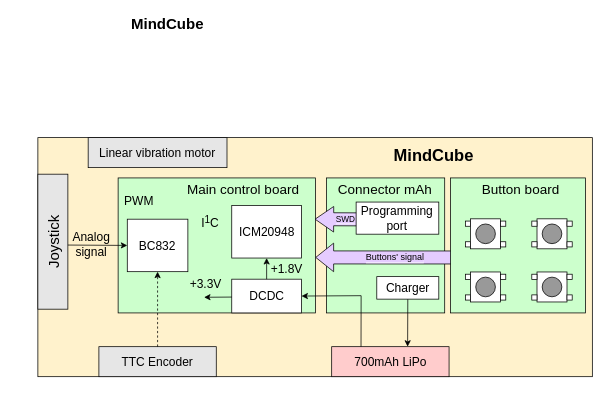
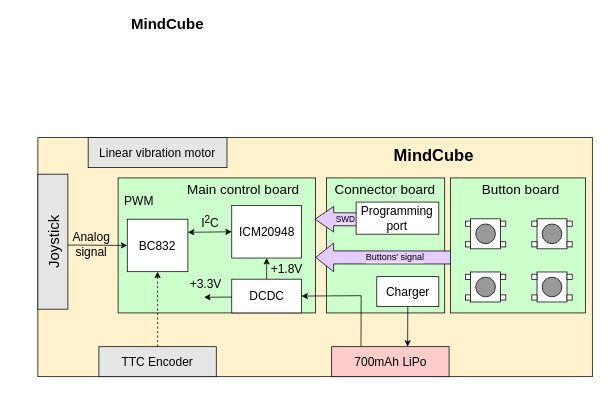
  <mxCell id="0" />
  <mxCell id="1" parent="0" />
  <mxCell id="2" value="" style="rounded=1;whiteSpace=wrap;html=1;arcSize=0;fillColor=#fff2cc;" parent="1" vertex="1"><mxGeometry x="50" y="183" width="739.29" height="318.74" as="geometry" /></mxCell>
  <mxCell id="3" value="" style="rounded=1;whiteSpace=wrap;html=1;arcSize=0;fillColor=#CCFFCC;" parent="1" vertex="1"><mxGeometry x="157" y="236.74" width="263" height="180" as="geometry" /></mxCell>
  <mxCell id="4" value="&lt;font size=&quot;1&quot;&gt;&lt;b style=&quot;font-size: 20px&quot;&gt;MindCube&lt;/b&gt;&lt;/font&gt;" style="text;html=1;strokeColor=none;fillColor=none;align=center;verticalAlign=middle;whiteSpace=wrap;rounded=0;" parent="1" vertex="1"><mxGeometry x="157.75" y="20" width="130" height="20" as="geometry" /></mxCell>
  <mxCell id="5" value="&lt;font style=&quot;font-size: 18px&quot;&gt;Main control board&lt;/font&gt;" style="text;html=1;strokeColor=none;fillColor=none;align=center;verticalAlign=middle;whiteSpace=wrap;rounded=0;" parent="1" vertex="1"><mxGeometry x="234" y="241.74" width="180" height="20" as="geometry" /></mxCell>
  <mxCell id="6" value="" style="rounded=1;whiteSpace=wrap;html=1;arcSize=0;fillColor=#E6E6E6;" parent="1" vertex="1"><mxGeometry x="50" y="231.74" width="40" height="180" as="geometry" /></mxCell>
  <mxCell id="7" value="&lt;font size=&quot;1&quot;&gt;&lt;span style=&quot;font-size: 20px&quot;&gt;Joystick&lt;/span&gt;&lt;/font&gt;" style="text;html=1;strokeColor=none;fillColor=none;align=center;verticalAlign=middle;whiteSpace=wrap;rounded=0;rotation=-90;" parent="1" vertex="1"><mxGeometry x="20" y="311.74" width="100" height="20" as="geometry" /></mxCell>
  <mxCell id="8" value="" style="endArrow=classic;html=1;entryX=0;entryY=0.5;entryDx=0;entryDy=0;" parent="1" target="10" edge="1"><mxGeometry width="50" height="50" relative="1" as="geometry"><mxPoint x="90" y="326.24" as="sourcePoint" /><mxPoint x="120" y="326.74" as="targetPoint" /></mxGeometry></mxCell>
  <mxCell id="9" value="&lt;font style=&quot;font-size: 16px&quot;&gt;Analog&lt;br&gt;signal&lt;/font&gt;" style="text;html=1;strokeColor=none;fillColor=none;align=center;verticalAlign=middle;whiteSpace=wrap;rounded=0;" parent="1" vertex="1"><mxGeometry x="88.5" y="294.74" width="64.5" height="60" as="geometry" /></mxCell>
  <mxCell id="10" value="&lt;font style=&quot;font-size: 16px&quot;&gt;BC832&lt;/font&gt;" style="rounded=1;whiteSpace=wrap;html=1;arcSize=0;" parent="1" vertex="1"><mxGeometry x="169.21" y="291.74" width="80.79" height="70" as="geometry" /></mxCell>
  <mxCell id="11" value="&lt;font style=&quot;font-size: 16px&quot;&gt;TTC Encoder&lt;/font&gt;" style="rounded=1;whiteSpace=wrap;html=1;arcSize=0;fillColor=#E6E6E6;" parent="1" vertex="1"><mxGeometry x="131.36" y="461.74" width="156.5" height="40" as="geometry" /></mxCell>
  <mxCell id="12" value="" style="endArrow=classic;html=1;exitX=0.5;exitY=0;exitDx=0;exitDy=0;entryX=0.5;entryY=1;entryDx=0;entryDy=0;dashed=1;" parent="1" source="11" target="10" edge="1"><mxGeometry width="50" height="50" relative="1" as="geometry"><mxPoint x="180" y="541.74" as="sourcePoint" /><mxPoint x="188.5" y="416.74" as="targetPoint" /></mxGeometry></mxCell>
  <mxCell id="13" value="&lt;font style=&quot;font-size: 16px&quot;&gt;ICM20948&lt;/font&gt;" style="rounded=1;whiteSpace=wrap;html=1;arcSize=0;" parent="1" vertex="1"><mxGeometry x="308.5" y="273.55" width="93" height="70" as="geometry" /></mxCell>
- <mxCell id="15" value="&lt;span style=&quot;font-size: 16px&quot;&gt;I&lt;sup&gt;1&lt;/sup&gt;C&lt;/span&gt;" style="text;html=1;strokeColor=none;fillColor=none;align=center;verticalAlign=middle;whiteSpace=wrap;rounded=0;" parent="1" vertex="1"><mxGeometry x="259.76" y="285.36" width="40" height="20" as="geometry" /></mxCell>
+ <mxCell id="14" value="" style="endArrow=classic;startArrow=classic;html=1;exitX=1;exitY=0.25;exitDx=0;exitDy=0;entryX=0;entryY=0.5;entryDx=0;entryDy=0;" parent="1" source="10" target="13" edge="1"><mxGeometry width="50" height="50" relative="1" as="geometry"><mxPoint x="500" y="401.74" as="sourcePoint" /><mxPoint x="550" y="351.74" as="targetPoint" /></mxGeometry></mxCell>
+ <mxCell id="15" value="&lt;span style=&quot;font-size: 16px&quot;&gt;I&lt;sup&gt;2&lt;/sup&gt;C&lt;/span&gt;" style="text;html=1;strokeColor=none;fillColor=none;align=center;verticalAlign=middle;whiteSpace=wrap;rounded=0;" parent="1" vertex="1"><mxGeometry x="259.76" y="285.36" width="40" height="20" as="geometry" /></mxCell>
  <mxCell id="16" value="&lt;font style=&quot;font-size: 16px&quot;&gt;DCDC&lt;/font&gt;" style="rounded=1;whiteSpace=wrap;html=1;arcSize=0;" parent="1" vertex="1"><mxGeometry x="308.5" y="371.74" width="93" height="45" as="geometry" /></mxCell>
  <mxCell id="17" value="" style="rounded=1;whiteSpace=wrap;html=1;arcSize=0;fillColor=#CCFFCC;" parent="1" vertex="1"><mxGeometry x="434.96" y="236.74" width="157.48" height="180" as="geometry" /></mxCell>
- <mxCell id="18" value="&lt;font style=&quot;font-size: 18px&quot;&gt;Connector mAh&lt;/font&gt;" style="text;html=1;strokeColor=none;fillColor=none;align=center;verticalAlign=middle;whiteSpace=wrap;rounded=0;" parent="1" vertex="1"><mxGeometry x="432.48" y="241.74" width="162.44" height="20" as="geometry" /></mxCell>
+ <mxCell id="18" value="&lt;font style=&quot;font-size: 18px&quot;&gt;Connector board&lt;/font&gt;" style="text;html=1;strokeColor=none;fillColor=none;align=center;verticalAlign=middle;whiteSpace=wrap;rounded=0;" parent="1" vertex="1"><mxGeometry x="432.48" y="241.74" width="162.44" height="20" as="geometry" /></mxCell>
  <mxCell id="19" value="&lt;font style=&quot;font-size: 16px&quot;&gt;Linear vibration motor&lt;/font&gt;" style="rounded=1;whiteSpace=wrap;html=1;arcSize=0;fillColor=#E6E6E6;" parent="1" vertex="1"><mxGeometry x="117.06" y="183" width="185.1" height="40" as="geometry" /></mxCell>
  <mxCell id="20" value="&lt;font style=&quot;font-size: 16px&quot;&gt;700mAh LiPo&lt;/font&gt;" style="rounded=1;whiteSpace=wrap;html=1;arcSize=0;fillColor=#FFCCCC;" parent="1" vertex="1"><mxGeometry x="441.745" y="461.736" width="156.5" height="40" as="geometry" /></mxCell>
  <mxCell id="21" value="" style="endArrow=classic;html=1;exitX=0.25;exitY=0;exitDx=0;exitDy=0;entryX=1;entryY=0.5;entryDx=0;entryDy=0;rounded=0;" parent="1" source="20" target="16" edge="1"><mxGeometry width="50" height="50" relative="1" as="geometry"><mxPoint x="409.365" y="611.736" as="sourcePoint" /><mxPoint x="409.365" y="511.736" as="targetPoint" /><Array as="points"><mxPoint x="481" y="393.74" /></Array></mxGeometry></mxCell>
  <mxCell id="22" value="" style="endArrow=classic;html=1;exitX=0.5;exitY=0;exitDx=0;exitDy=0;entryX=0.5;entryY=1;entryDx=0;entryDy=0;" parent="1" source="16" target="13" edge="1"><mxGeometry width="50" height="50" relative="1" as="geometry"><mxPoint x="320.425" y="549.135" as="sourcePoint" /><mxPoint x="279.45" y="549.26" as="targetPoint" /></mxGeometry></mxCell>
  <mxCell id="23" value="&lt;span style=&quot;font-size: 16px&quot;&gt;+1.8V&lt;/span&gt;" style="text;html=1;strokeColor=none;fillColor=none;align=center;verticalAlign=middle;whiteSpace=wrap;rounded=0;" parent="1" vertex="1"><mxGeometry x="362.125" y="348.346" width="40" height="20" as="geometry" /></mxCell>
  <mxCell id="24" value="" style="endArrow=classic;html=1;exitX=0.5;exitY=0;exitDx=0;exitDy=0;" parent="1" edge="1"><mxGeometry width="50" height="50" relative="1" as="geometry"><mxPoint x="308.608" y="395.598" as="sourcePoint" /><mxPoint x="271.57" y="395.88" as="targetPoint" /></mxGeometry></mxCell>
  <mxCell id="25" value="&lt;span style=&quot;font-size: 16px&quot;&gt;+3.3V&lt;/span&gt;" style="text;html=1;strokeColor=none;fillColor=none;align=center;verticalAlign=middle;whiteSpace=wrap;rounded=0;" parent="1" vertex="1"><mxGeometry x="253.854" y="368.354" width="40" height="20" as="geometry" /></mxCell>
  <mxCell id="26" value="" style="endArrow=classic;html=1;exitX=0.5;exitY=1;exitDx=0;exitDy=0;" parent="1" source="27" edge="1"><mxGeometry width="50" height="50" relative="1" as="geometry"><mxPoint x="627.64" y="567.19" as="sourcePoint" /><mxPoint x="543" y="461.74" as="targetPoint" /></mxGeometry></mxCell>
- <mxCell id="27" value="&lt;span style=&quot;font-size: 16px&quot;&gt;Charger&lt;/span&gt;" style="rounded=1;whiteSpace=wrap;html=1;arcSize=0;" parent="1" vertex="1"><mxGeometry x="501.89" y="368.35" width="82.68" height="30" as="geometry" /></mxCell>
+ <mxCell id="27" value="&lt;span style=&quot;font-size: 16px&quot;&gt;Charger&lt;/span&gt;" style="rounded=1;whiteSpace=wrap;html=1;arcSize=0;" parent="1" vertex="1"><mxGeometry x="501.89" y="368.35" width="82.68" height="40" as="geometry" /></mxCell>
  <mxCell id="28" value="" style="shape=flexArrow;endArrow=classic;html=1;entryX=1;entryY=0.5;entryDx=0;entryDy=0;startWidth=30.667;endWidth=19.785;startSize=8.443;endSize=7.615;width=17.333;fillColor=#E5CCFF;" parent="1" edge="1"><mxGeometry width="50" height="50" relative="1" as="geometry"><mxPoint x="609.23" y="342.8" as="sourcePoint" /><mxPoint x="420" y="342.72" as="targetPoint" /></mxGeometry></mxCell>
  <mxCell id="29" value="&lt;font style=&quot;font-size: 12px ; background-color: rgb(229 , 204 , 255)&quot;&gt;Buttons' signal&lt;/font&gt;" style="edgeLabel;html=1;align=center;verticalAlign=middle;resizable=0;points=[];" parent="28" vertex="1" connectable="0"><mxGeometry x="-0.109" y="1" relative="1" as="geometry"><mxPoint x="0.02" y="-1.17" as="offset" /></mxGeometry></mxCell>
  <mxCell id="30" value="" style="rounded=1;whiteSpace=wrap;html=1;arcSize=0;fillColor=#CCFFCC;" parent="1" vertex="1"><mxGeometry x="600.31" y="236.74" width="180" height="180" as="geometry" /></mxCell>
  <mxCell id="31" value="" style="group" parent="1" vertex="1" connectable="0"><mxGeometry x="619.995" y="291.27" width="53.864" height="40" as="geometry" /></mxCell>
  <mxCell id="32" value="" style="whiteSpace=wrap;html=1;aspect=fixed;" parent="31" vertex="1"><mxGeometry x="6.934" width="40" height="40" as="geometry" /></mxCell>
  <mxCell id="33" value="" style="whiteSpace=wrap;html=1;aspect=fixed;" parent="31" vertex="1"><mxGeometry x="46.934" y="2.99" width="6.93" height="6.93" as="geometry" /></mxCell>
  <mxCell id="34" value="" style="whiteSpace=wrap;html=1;aspect=fixed;" parent="31" vertex="1"><mxGeometry x="46.933" y="30.549" width="6.93" height="6.93" as="geometry" /></mxCell>
  <mxCell id="35" value="" style="whiteSpace=wrap;html=1;aspect=fixed;" parent="31" vertex="1"><mxGeometry x="0.001" y="2.987" width="6.93" height="6.93" as="geometry" /></mxCell>
  <mxCell id="36" value="" style="whiteSpace=wrap;html=1;aspect=fixed;" parent="31" vertex="1"><mxGeometry y="30.546" width="6.93" height="6.93" as="geometry" /></mxCell>
  <mxCell id="37" value="" style="ellipse;whiteSpace=wrap;html=1;aspect=fixed;fillColor=#999999;" parent="31" vertex="1"><mxGeometry x="13.834" y="6.9" width="26.21" height="26.21" as="geometry" /></mxCell>
  <mxCell id="38" value="" style="group" parent="1" vertex="1" connectable="0"><mxGeometry x="708.574" y="291.269" width="53.864" height="40" as="geometry" /></mxCell>
  <mxCell id="39" value="" style="whiteSpace=wrap;html=1;aspect=fixed;" parent="38" vertex="1"><mxGeometry x="6.934" width="40" height="40" as="geometry" /></mxCell>
  <mxCell id="40" value="" style="whiteSpace=wrap;html=1;aspect=fixed;" parent="38" vertex="1"><mxGeometry x="46.934" y="2.99" width="6.93" height="6.93" as="geometry" /></mxCell>
  <mxCell id="41" value="" style="whiteSpace=wrap;html=1;aspect=fixed;" parent="38" vertex="1"><mxGeometry x="46.933" y="30.549" width="6.93" height="6.93" as="geometry" /></mxCell>
  <mxCell id="42" value="" style="whiteSpace=wrap;html=1;aspect=fixed;" parent="38" vertex="1"><mxGeometry x="0.001" y="2.987" width="6.93" height="6.93" as="geometry" /></mxCell>
  <mxCell id="43" value="" style="whiteSpace=wrap;html=1;aspect=fixed;" parent="38" vertex="1"><mxGeometry y="30.546" width="6.93" height="6.93" as="geometry" /></mxCell>
  <mxCell id="44" value="" style="ellipse;whiteSpace=wrap;html=1;aspect=fixed;fillColor=#999999;" parent="38" vertex="1"><mxGeometry x="13.834" y="6.9" width="26.21" height="26.21" as="geometry" /></mxCell>
  <mxCell id="45" value="" style="group" parent="1" vertex="1" connectable="0"><mxGeometry x="708.569" y="362.134" width="53.864" height="40" as="geometry" /></mxCell>
  <mxCell id="46" value="" style="whiteSpace=wrap;html=1;aspect=fixed;" parent="45" vertex="1"><mxGeometry x="6.934" width="40" height="40" as="geometry" /></mxCell>
  <mxCell id="47" value="" style="whiteSpace=wrap;html=1;aspect=fixed;" parent="45" vertex="1"><mxGeometry x="46.934" y="2.99" width="6.93" height="6.93" as="geometry" /></mxCell>
  <mxCell id="48" value="" style="whiteSpace=wrap;html=1;aspect=fixed;" parent="45" vertex="1"><mxGeometry x="46.933" y="30.549" width="6.93" height="6.93" as="geometry" /></mxCell>
  <mxCell id="49" value="" style="whiteSpace=wrap;html=1;aspect=fixed;" parent="45" vertex="1"><mxGeometry x="0.001" y="2.987" width="6.93" height="6.93" as="geometry" /></mxCell>
  <mxCell id="50" value="" style="whiteSpace=wrap;html=1;aspect=fixed;" parent="45" vertex="1"><mxGeometry y="30.546" width="6.93" height="6.93" as="geometry" /></mxCell>
  <mxCell id="51" value="" style="ellipse;whiteSpace=wrap;html=1;aspect=fixed;fillColor=#999999;" parent="45" vertex="1"><mxGeometry x="13.834" y="6.9" width="26.21" height="26.21" as="geometry" /></mxCell>
  <mxCell id="52" value="" style="group" parent="1" vertex="1" connectable="0"><mxGeometry x="619.995" y="362.129" width="53.864" height="40" as="geometry" /></mxCell>
  <mxCell id="53" value="" style="whiteSpace=wrap;html=1;aspect=fixed;" parent="52" vertex="1"><mxGeometry x="6.934" width="40" height="40" as="geometry" /></mxCell>
  <mxCell id="54" value="" style="whiteSpace=wrap;html=1;aspect=fixed;" parent="52" vertex="1"><mxGeometry x="46.934" y="2.99" width="6.93" height="6.93" as="geometry" /></mxCell>
  <mxCell id="55" value="" style="whiteSpace=wrap;html=1;aspect=fixed;" parent="52" vertex="1"><mxGeometry x="46.933" y="30.549" width="6.93" height="6.93" as="geometry" /></mxCell>
  <mxCell id="56" value="" style="whiteSpace=wrap;html=1;aspect=fixed;" parent="52" vertex="1"><mxGeometry x="0.001" y="2.987" width="6.93" height="6.93" as="geometry" /></mxCell>
  <mxCell id="57" value="" style="whiteSpace=wrap;html=1;aspect=fixed;" parent="52" vertex="1"><mxGeometry y="30.546" width="6.93" height="6.93" as="geometry" /></mxCell>
  <mxCell id="58" value="" style="ellipse;whiteSpace=wrap;html=1;aspect=fixed;fillColor=#999999;" parent="52" vertex="1"><mxGeometry x="13.834" y="6.9" width="26.21" height="26.21" as="geometry" /></mxCell>
  <mxCell id="59" value="&lt;font style=&quot;font-size: 18px&quot;&gt;Button board&lt;/font&gt;" style="text;html=1;strokeColor=none;fillColor=none;align=center;verticalAlign=middle;whiteSpace=wrap;rounded=0;" parent="1" vertex="1"><mxGeometry x="604.25" y="241.74" width="180" height="20" as="geometry" /></mxCell>
  <mxCell id="60" value="&lt;font size=&quot;1&quot;&gt;&lt;b style=&quot;font-size: 22px&quot;&gt;MindCube&lt;/b&gt;&lt;/font&gt;" style="text;html=1;strokeColor=none;fillColor=none;align=center;verticalAlign=middle;whiteSpace=wrap;rounded=0;" parent="1" vertex="1"><mxGeometry x="487.997" y="196.997" width="180" height="20" as="geometry" /></mxCell>
  <mxCell id="61" value="&lt;span style=&quot;font-size: 16px&quot;&gt;PWM&lt;/span&gt;" style="text;html=1;strokeColor=none;fillColor=none;align=center;verticalAlign=middle;whiteSpace=wrap;rounded=0;" parent="1" vertex="1"><mxGeometry x="162" y="252" width="46" height="30" as="geometry" /></mxCell>
  <mxCell id="62" value="" style="shape=flexArrow;endArrow=classic;html=1;entryX=1;entryY=0.5;entryDx=0;entryDy=0;startWidth=30.667;endWidth=15.753;startSize=8.443;endSize=7.931;width=17.333;fillColor=#E5CCFF;" parent="1" edge="1"><mxGeometry width="50" height="50" relative="1" as="geometry"><mxPoint x="481" y="292" as="sourcePoint" /><mxPoint x="419.087" y="291.737" as="targetPoint" /></mxGeometry></mxCell>
  <mxCell id="63" value="&lt;span style=&quot;background-color: rgb(229 , 204 , 255)&quot;&gt;SWD&lt;/span&gt;" style="edgeLabel;html=1;align=center;verticalAlign=middle;resizable=0;points=[];" parent="62" vertex="1" connectable="0"><mxGeometry x="-0.278" relative="1" as="geometry"><mxPoint as="offset" /></mxGeometry></mxCell>
  <mxCell id="64" value="&lt;span style=&quot;font-size: 16px&quot;&gt;Programming&lt;br&gt;port&lt;br&gt;&lt;/span&gt;" style="rounded=1;whiteSpace=wrap;html=1;arcSize=0;" parent="1" vertex="1"><mxGeometry x="474.33" y="268.91" width="110.24" height="42.83" as="geometry" /></mxCell>
